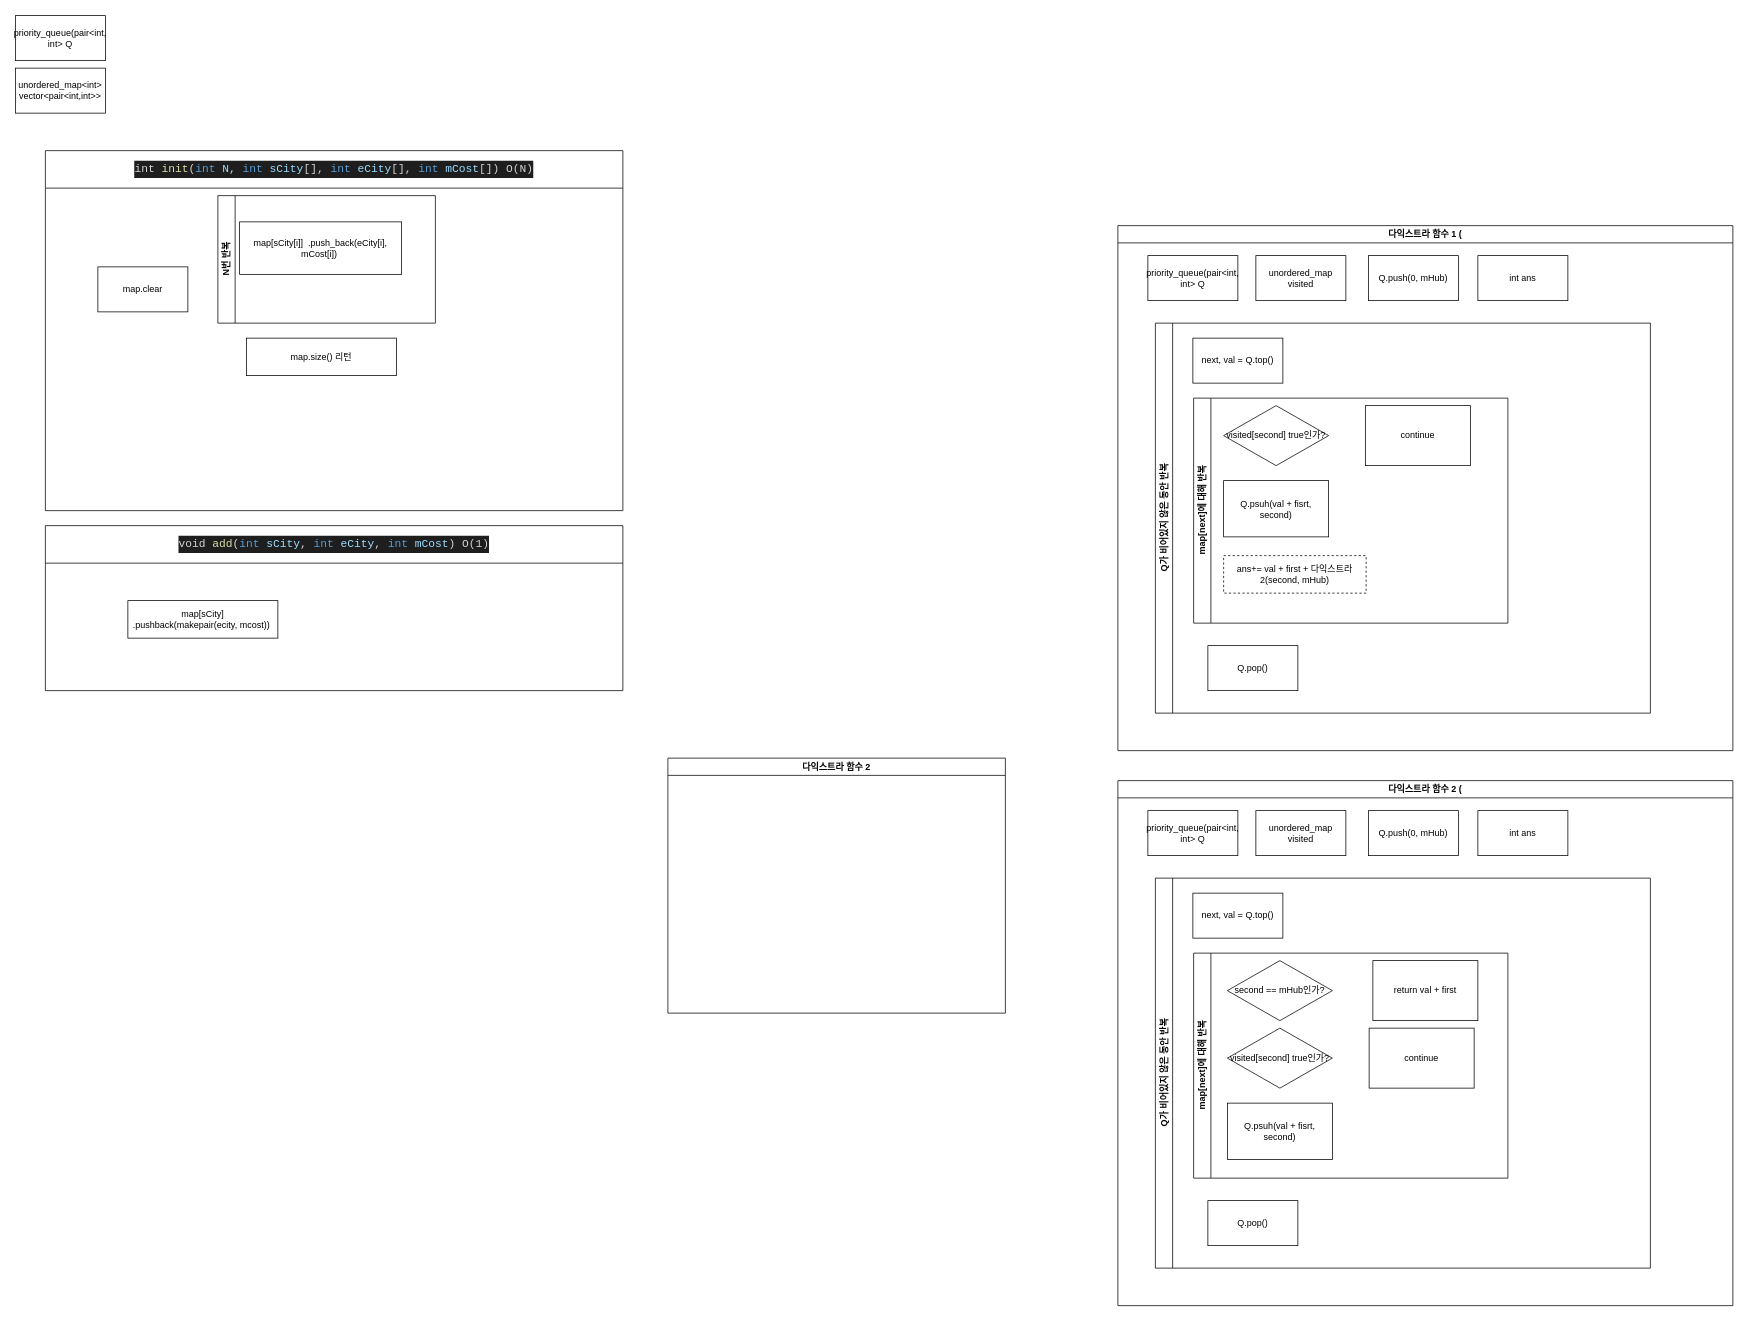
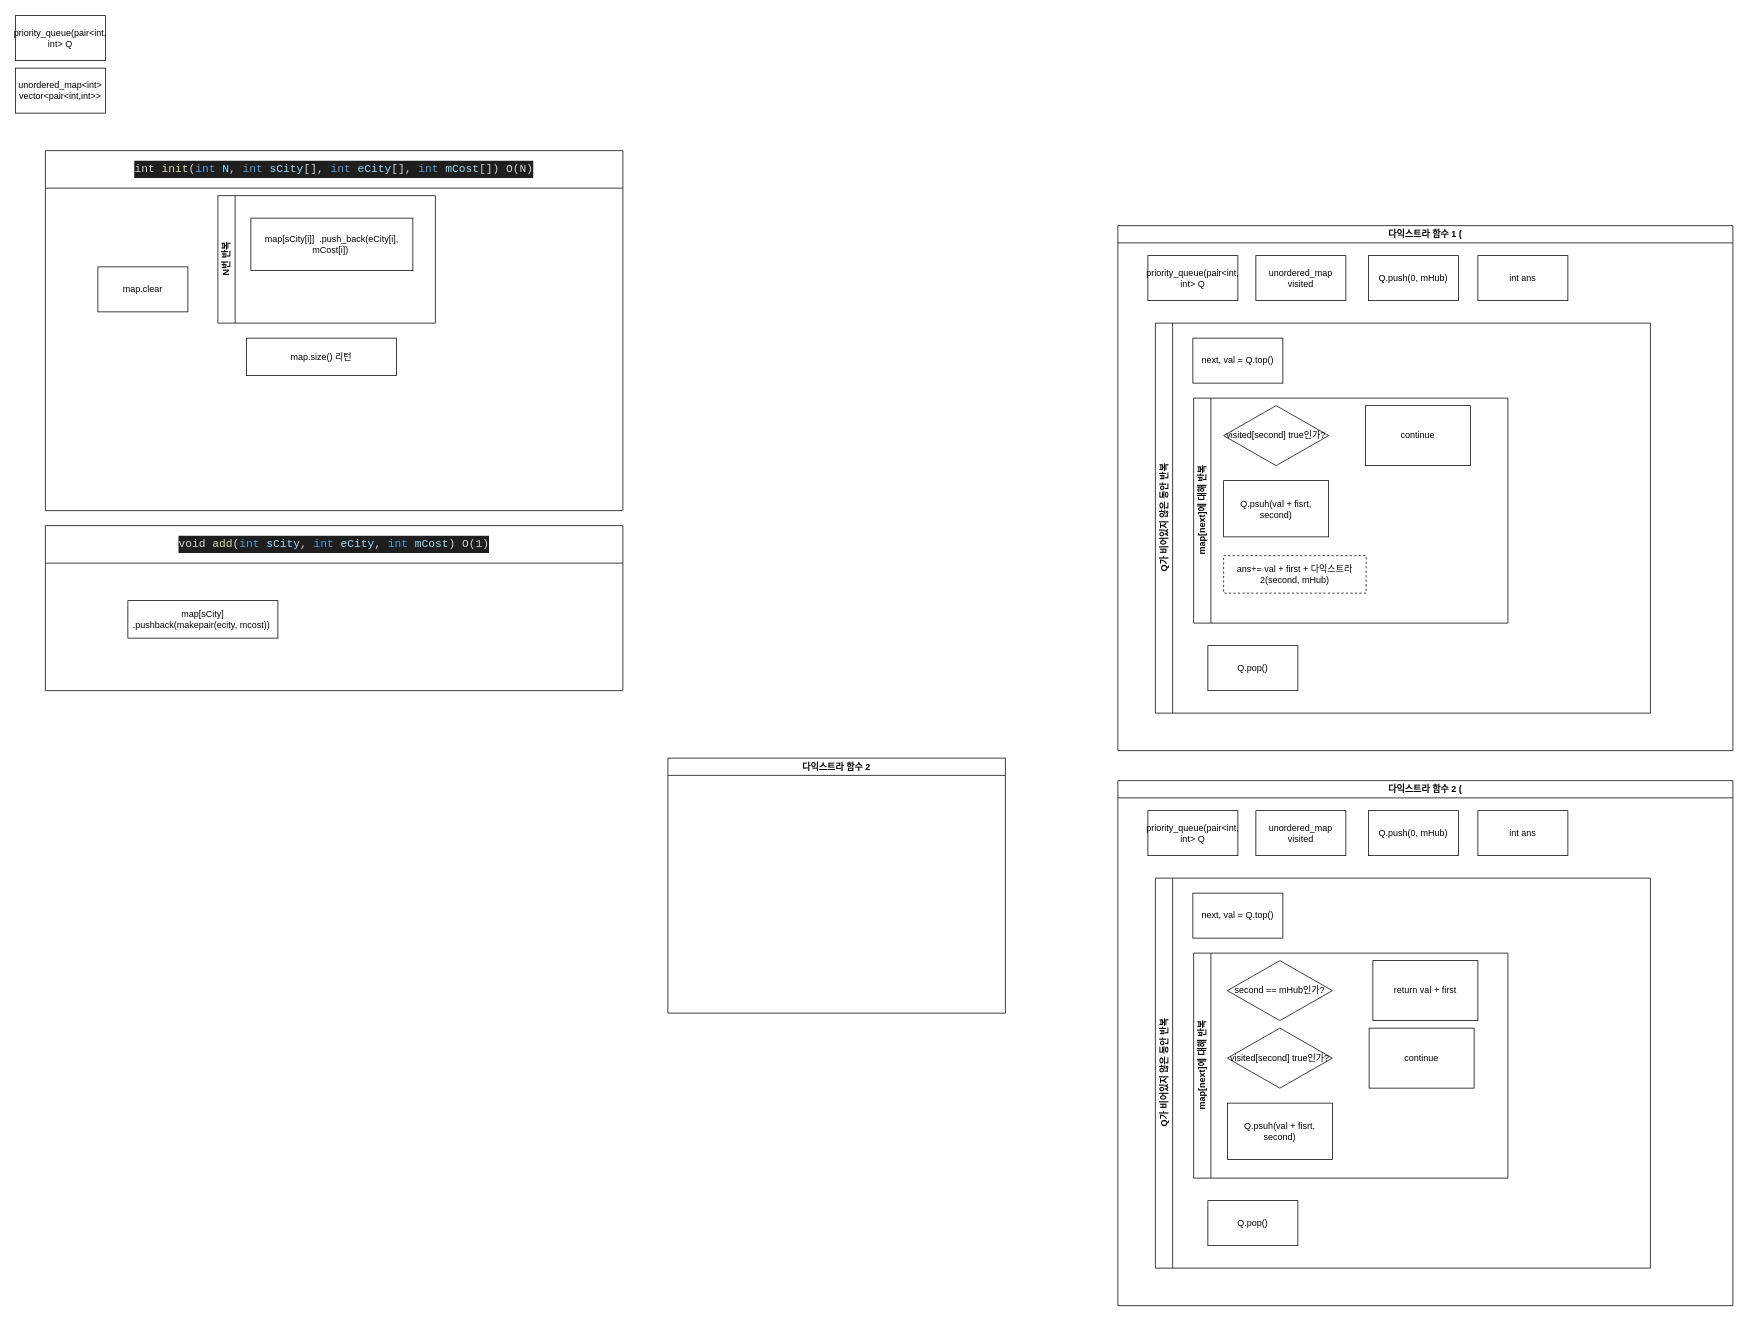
  <mxCell id="0" />
  <mxCell id="1" parent="0" />
  <mxCell id="2" value="&lt;div style=&quot;color: rgb(212, 212, 212); background-color: rgb(30, 30, 30); font-family: Menlo, Monaco, &amp;quot;Courier New&amp;quot;, monospace; font-weight: normal; font-size: 15px; line-height: 23px;&quot;&gt;int &lt;span style=&quot;color: #dcdcaa;&quot;&gt;init&lt;/span&gt;(&lt;span style=&quot;color: #569cd6;&quot;&gt;int&lt;/span&gt; &lt;span style=&quot;color: #9cdcfe;&quot;&gt;N&lt;/span&gt;, &lt;span style=&quot;color: #569cd6;&quot;&gt;int&lt;/span&gt; &lt;span style=&quot;color: #9cdcfe;&quot;&gt;sCity&lt;/span&gt;[], &lt;span style=&quot;color: #569cd6;&quot;&gt;int&lt;/span&gt; &lt;span style=&quot;color: #9cdcfe;&quot;&gt;eCity&lt;/span&gt;[], &lt;span style=&quot;color: #569cd6;&quot;&gt;int&lt;/span&gt; &lt;span style=&quot;color: #9cdcfe;&quot;&gt;mCost&lt;/span&gt;[]) O(N)&lt;/div&gt;" style="swimlane;whiteSpace=wrap;html=1;startSize=50;" vertex="1" parent="1"><mxGeometry x="60" y="200" width="770" height="480" as="geometry" /></mxCell>
  <mxCell id="3" value="N번 반복" style="swimlane;horizontal=0;whiteSpace=wrap;html=1;" vertex="1" parent="2"><mxGeometry x="230" y="60" width="290" height="170" as="geometry" /></mxCell>
- <mxCell id="4" value="map[sCity[i]]&amp;nbsp; .push_back(eCity[i], mCost[i])&amp;nbsp;" style="rounded=0;whiteSpace=wrap;html=1;" vertex="1" parent="3"><mxGeometry x="29" y="35" width="216" height="70" as="geometry" /></mxCell>
+ <mxCell id="4" value="map[sCity[i]]&amp;nbsp; .push_back(eCity[i], mCost[i])&amp;nbsp;" style="rounded=0;whiteSpace=wrap;html=1;" vertex="1" parent="3"><mxGeometry x="44" y="30" width="216" height="70" as="geometry" /></mxCell>
  <mxCell id="5" value="map.size() 리턴" style="rounded=0;whiteSpace=wrap;html=1;" vertex="1" parent="2"><mxGeometry x="268" y="250" width="200" height="50" as="geometry" /></mxCell>
  <mxCell id="6" value="map.clear" style="rounded=0;whiteSpace=wrap;html=1;" vertex="1" parent="2"><mxGeometry x="70" y="155" width="120" height="60" as="geometry" /></mxCell>
  <mxCell id="7" value="unordered_map&amp;lt;int&amp;gt;&lt;br&gt;vector&amp;lt;pair&amp;lt;int,int&amp;gt;&amp;gt;" style="rounded=0;whiteSpace=wrap;html=1;" vertex="1" parent="1"><mxGeometry x="20" y="90" width="120" height="60" as="geometry" /></mxCell>
  <mxCell id="8" value="priority_queue(pair&amp;lt;int, int&amp;gt; Q" style="rounded=0;whiteSpace=wrap;html=1;" vertex="1" parent="1"><mxGeometry x="20" y="20" width="120" height="60" as="geometry" /></mxCell>
  <mxCell id="9" value="&lt;div style=&quot;color: rgb(212, 212, 212); background-color: rgb(30, 30, 30); font-family: Menlo, Monaco, &amp;quot;Courier New&amp;quot;, monospace; font-weight: normal; font-size: 15px; line-height: 23px;&quot;&gt;&lt;div style=&quot;line-height: 23px;&quot;&gt;void &lt;span style=&quot;color: #dcdcaa;&quot;&gt;add&lt;/span&gt;(&lt;span style=&quot;color: #569cd6;&quot;&gt;int&lt;/span&gt; &lt;span style=&quot;color: #9cdcfe;&quot;&gt;sCity&lt;/span&gt;, &lt;span style=&quot;color: #569cd6;&quot;&gt;int&lt;/span&gt; &lt;span style=&quot;color: #9cdcfe;&quot;&gt;eCity&lt;/span&gt;, &lt;span style=&quot;color: #569cd6;&quot;&gt;int&lt;/span&gt; &lt;span style=&quot;color: #9cdcfe;&quot;&gt;mCost&lt;/span&gt;) O(1)&lt;/div&gt;&lt;/div&gt;" style="swimlane;whiteSpace=wrap;html=1;startSize=50;" vertex="1" parent="1"><mxGeometry x="60" y="700" width="770" height="220" as="geometry" /></mxCell>
  <mxCell id="10" value="map[sCity] .pushback(makepair(ecity, mcost))&amp;nbsp;" style="rounded=0;whiteSpace=wrap;html=1;" vertex="1" parent="9"><mxGeometry x="110" y="100" width="200" height="50" as="geometry" /></mxCell>
  <mxCell id="11" value="다익스트라 함수 1 (" style="swimlane;whiteSpace=wrap;html=1;" vertex="1" parent="1"><mxGeometry x="1490" y="300" width="820" height="700" as="geometry" /></mxCell>
  <mxCell id="12" value="priority_queue(pair&amp;lt;int, int&amp;gt; Q" style="rounded=0;whiteSpace=wrap;html=1;" vertex="1" parent="11"><mxGeometry x="40" y="40" width="120" height="60" as="geometry" /></mxCell>
  <mxCell id="13" value="Q가 비어있지 않은 동안 반복" style="swimlane;horizontal=0;whiteSpace=wrap;html=1;" vertex="1" parent="11"><mxGeometry x="50" y="130" width="660" height="520" as="geometry" /></mxCell>
  <mxCell id="14" value="map[next]에 대해 반복" style="swimlane;horizontal=0;whiteSpace=wrap;html=1;" vertex="1" parent="13"><mxGeometry x="51" y="100" width="419" height="300" as="geometry" /></mxCell>
  <mxCell id="15" value="Q.psuh(val + fisrt, second)" style="whiteSpace=wrap;html=1;" vertex="1" parent="14"><mxGeometry x="40" y="110" width="140" height="75" as="geometry" /></mxCell>
  <mxCell id="16" value="visited[second] true인가?" style="rhombus;whiteSpace=wrap;html=1;" vertex="1" parent="14"><mxGeometry x="40" y="10" width="140" height="80" as="geometry" /></mxCell>
  <mxCell id="17" value="continue" style="whiteSpace=wrap;html=1;rounded=0;" vertex="1" parent="14"><mxGeometry x="229" y="10" width="140" height="80" as="geometry" /></mxCell>
  <mxCell id="18" value="ans+= val + first + 다익스트라2(second, mHub)" style="whiteSpace=wrap;html=1;dashed=1;" vertex="1" parent="14"><mxGeometry x="40" y="210" width="190" height="50" as="geometry" /></mxCell>
  <mxCell id="19" value="next, val = Q.top()" style="rounded=0;whiteSpace=wrap;html=1;" vertex="1" parent="13"><mxGeometry x="50" y="20" width="120" height="60" as="geometry" /></mxCell>
  <mxCell id="20" value="Q.pop()" style="rounded=0;whiteSpace=wrap;html=1;" vertex="1" parent="13"><mxGeometry x="70" y="430" width="120" height="60" as="geometry" /></mxCell>
  <mxCell id="21" value="unordered_map visited" style="rounded=0;whiteSpace=wrap;html=1;" vertex="1" parent="11"><mxGeometry x="184" y="40" width="120" height="60" as="geometry" /></mxCell>
  <mxCell id="22" value="Q.push(0, mHub)" style="whiteSpace=wrap;html=1;" vertex="1" parent="11"><mxGeometry x="334" y="40" width="120" height="60" as="geometry" /></mxCell>
  <mxCell id="23" value="int ans" style="whiteSpace=wrap;html=1;" vertex="1" parent="11"><mxGeometry x="480" y="40" width="120" height="60" as="geometry" /></mxCell>
  <mxCell id="24" value="다익스트라 함수 2" style="swimlane;whiteSpace=wrap;html=1;" vertex="1" parent="1"><mxGeometry x="890" y="1010" width="450" height="340" as="geometry" /></mxCell>
  <mxCell id="25" value="다익스트라 함수 2 (" style="swimlane;whiteSpace=wrap;html=1;" vertex="1" parent="1"><mxGeometry x="1490" y="1040" width="820" height="700" as="geometry" /></mxCell>
  <mxCell id="26" value="priority_queue(pair&amp;lt;int, int&amp;gt; Q" style="rounded=0;whiteSpace=wrap;html=1;" vertex="1" parent="25"><mxGeometry x="40" y="40" width="120" height="60" as="geometry" /></mxCell>
  <mxCell id="27" value="Q가 비어있지 않은 동안 반복" style="swimlane;horizontal=0;whiteSpace=wrap;html=1;" vertex="1" parent="25"><mxGeometry x="50" y="130" width="660" height="520" as="geometry" /></mxCell>
  <mxCell id="28" value="map[next]에 대해 반복" style="swimlane;horizontal=0;whiteSpace=wrap;html=1;" vertex="1" parent="27"><mxGeometry x="51" y="100" width="419" height="300" as="geometry" /></mxCell>
  <mxCell id="29" value="Q.psuh(val + fisrt, second)" style="whiteSpace=wrap;html=1;" vertex="1" parent="28"><mxGeometry x="45" y="200" width="140" height="75" as="geometry" /></mxCell>
  <mxCell id="30" value="visited[second] true인가?" style="rhombus;whiteSpace=wrap;html=1;" vertex="1" parent="28"><mxGeometry x="45" y="100" width="140" height="80" as="geometry" /></mxCell>
  <mxCell id="31" value="continue" style="whiteSpace=wrap;html=1;rounded=0;" vertex="1" parent="28"><mxGeometry x="234" y="100" width="140" height="80" as="geometry" /></mxCell>
  <mxCell id="32" value="second == mHub인가?" style="rhombus;whiteSpace=wrap;html=1;" vertex="1" parent="28"><mxGeometry x="45" y="10" width="140" height="80" as="geometry" /></mxCell>
  <mxCell id="33" value="return val + first" style="whiteSpace=wrap;html=1;rounded=0;" vertex="1" parent="28"><mxGeometry x="239" y="10" width="140" height="80" as="geometry" /></mxCell>
  <mxCell id="34" value="next, val = Q.top()" style="rounded=0;whiteSpace=wrap;html=1;" vertex="1" parent="27"><mxGeometry x="50" y="20" width="120" height="60" as="geometry" /></mxCell>
  <mxCell id="35" value="Q.pop()" style="rounded=0;whiteSpace=wrap;html=1;" vertex="1" parent="27"><mxGeometry x="70" y="430" width="120" height="60" as="geometry" /></mxCell>
  <mxCell id="36" value="unordered_map visited" style="rounded=0;whiteSpace=wrap;html=1;" vertex="1" parent="25"><mxGeometry x="184" y="40" width="120" height="60" as="geometry" /></mxCell>
  <mxCell id="37" value="Q.push(0, mHub)" style="whiteSpace=wrap;html=1;" vertex="1" parent="25"><mxGeometry x="334" y="40" width="120" height="60" as="geometry" /></mxCell>
  <mxCell id="38" value="int ans" style="whiteSpace=wrap;html=1;" vertex="1" parent="25"><mxGeometry x="480" y="40" width="120" height="60" as="geometry" /></mxCell>
